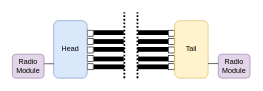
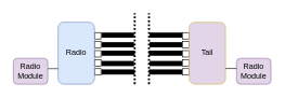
  <mxCell id="0" />
  <mxCell id="1" parent="0" />
  <mxCell id="2" value="" style="endArrow=none;html=1;rounded=0;strokeWidth=8;" parent="1" edge="1"><mxGeometry width="50" height="50" relative="1" as="geometry"><mxPoint x="156" y="54" as="sourcePoint" /><mxPoint x="206" y="54" as="targetPoint" /></mxGeometry></mxCell>
  <mxCell id="3" value="" style="rounded=0;whiteSpace=wrap;html=1;rotation=90;" parent="1" vertex="1"><mxGeometry x="145" y="50" width="10" height="10" as="geometry" /></mxCell>
  <mxCell id="4" value="" style="rounded=0;whiteSpace=wrap;html=1;rotation=90;" parent="1" vertex="1"><mxGeometry x="145" y="64" width="10" height="10" as="geometry" /></mxCell>
  <mxCell id="5" value="" style="rounded=0;whiteSpace=wrap;html=1;rotation=90;" parent="1" vertex="1"><mxGeometry x="145" y="78" width="10" height="10" as="geometry" /></mxCell>
  <mxCell id="6" value="" style="rounded=0;whiteSpace=wrap;html=1;rotation=90;" parent="1" vertex="1"><mxGeometry x="145" y="92" width="10" height="10" as="geometry" /></mxCell>
  <mxCell id="7" value="" style="rounded=0;whiteSpace=wrap;html=1;rotation=90;" parent="1" vertex="1"><mxGeometry x="145" y="106" width="10" height="10" as="geometry" /></mxCell>
  <mxCell id="8" value="" style="endArrow=none;html=1;rounded=0;strokeWidth=8;" parent="1" edge="1"><mxGeometry width="50" height="50" relative="1" as="geometry"><mxPoint x="156" y="82" as="sourcePoint" /><mxPoint x="207" y="82" as="targetPoint" /></mxGeometry></mxCell>
  <mxCell id="9" value="" style="endArrow=none;html=1;rounded=0;strokeWidth=8;" parent="1" edge="1"><mxGeometry width="50" height="50" relative="1" as="geometry"><mxPoint x="156" y="68.88" as="sourcePoint" /><mxPoint x="206" y="68.88" as="targetPoint" /></mxGeometry></mxCell>
  <mxCell id="10" value="" style="endArrow=none;html=1;rounded=0;strokeWidth=8;" parent="1" edge="1"><mxGeometry width="50" height="50" relative="1" as="geometry"><mxPoint x="156" y="111.12" as="sourcePoint" /><mxPoint x="207" y="111.12" as="targetPoint" /></mxGeometry></mxCell>
  <mxCell id="11" value="" style="endArrow=none;html=1;rounded=0;strokeWidth=8;" parent="1" edge="1"><mxGeometry width="50" height="50" relative="1" as="geometry"><mxPoint x="156" y="98" as="sourcePoint" /><mxPoint x="206" y="98" as="targetPoint" /></mxGeometry></mxCell>
- <mxCell id="12" value="Head" style="rounded=1;whiteSpace=wrap;html=1;fillColor=#dae8fc;strokeColor=#6c8ebf;" parent="1" vertex="1"><mxGeometry x="89" y="34" width="56" height="96" as="geometry" /></mxCell>
+ <mxCell id="12" value="Radio" style="rounded=1;whiteSpace=wrap;html=1;fillColor=#dae8fc;strokeColor=#6c8ebf;" parent="1" vertex="1"><mxGeometry x="89" y="34" width="56" height="96" as="geometry" /></mxCell>
  <mxCell id="13" value="" style="endArrow=none;html=1;rounded=0;strokeWidth=8;" parent="1" edge="1"><mxGeometry width="50" height="50" relative="1" as="geometry"><mxPoint x="280" y="54" as="sourcePoint" /><mxPoint x="230" y="54" as="targetPoint" /></mxGeometry></mxCell>
  <mxCell id="14" value="" style="rounded=0;whiteSpace=wrap;html=1;rotation=90;flipH=0;" parent="1" vertex="1"><mxGeometry x="281" y="50" width="10" height="10" as="geometry" /></mxCell>
  <mxCell id="15" value="" style="rounded=0;whiteSpace=wrap;html=1;rotation=90;flipH=0;" parent="1" vertex="1"><mxGeometry x="281" y="64" width="10" height="10" as="geometry" /></mxCell>
  <mxCell id="16" value="" style="rounded=0;whiteSpace=wrap;html=1;rotation=90;flipH=0;" parent="1" vertex="1"><mxGeometry x="281" y="78" width="10" height="10" as="geometry" /></mxCell>
  <mxCell id="17" value="" style="rounded=0;whiteSpace=wrap;html=1;rotation=90;flipH=0;" parent="1" vertex="1"><mxGeometry x="281" y="92" width="10" height="10" as="geometry" /></mxCell>
  <mxCell id="18" value="" style="rounded=0;whiteSpace=wrap;html=1;rotation=90;flipH=0;" parent="1" vertex="1"><mxGeometry x="281" y="106" width="10" height="10" as="geometry" /></mxCell>
  <mxCell id="19" value="" style="endArrow=none;html=1;rounded=0;strokeWidth=8;" parent="1" edge="1"><mxGeometry width="50" height="50" relative="1" as="geometry"><mxPoint x="280" y="82" as="sourcePoint" /><mxPoint x="229" y="82" as="targetPoint" /></mxGeometry></mxCell>
  <mxCell id="20" value="" style="endArrow=none;html=1;rounded=0;strokeWidth=8;" parent="1" edge="1"><mxGeometry width="50" height="50" relative="1" as="geometry"><mxPoint x="280" y="68.88" as="sourcePoint" /><mxPoint x="230" y="68.88" as="targetPoint" /></mxGeometry></mxCell>
  <mxCell id="21" value="" style="endArrow=none;html=1;rounded=0;strokeWidth=8;" parent="1" edge="1"><mxGeometry width="50" height="50" relative="1" as="geometry"><mxPoint x="280" y="111.12" as="sourcePoint" /><mxPoint x="229" y="111.12" as="targetPoint" /></mxGeometry></mxCell>
  <mxCell id="22" value="" style="endArrow=none;html=1;rounded=0;strokeWidth=8;" parent="1" edge="1"><mxGeometry width="50" height="50" relative="1" as="geometry"><mxPoint x="280" y="98" as="sourcePoint" /><mxPoint x="230" y="98" as="targetPoint" /></mxGeometry></mxCell>
- <mxCell id="23" value="Tail" style="rounded=1;whiteSpace=wrap;html=1;flipH=0;fillColor=#fff2cc;strokeColor=#d6b656;" parent="1" vertex="1"><mxGeometry x="291" y="34" width="56" height="96" as="geometry" /></mxCell>
+ <mxCell id="23" value="Tail" style="rounded=1;whiteSpace=wrap;html=1;flipH=0;fillColor=#e1d5e7;strokeColor=#d6b656;" parent="1" vertex="1"><mxGeometry x="291" y="34" width="56" height="96" as="geometry" /></mxCell>
  <mxCell id="24" value="" style="endArrow=none;dashed=1;html=1;rounded=0;dashPattern=1 1;strokeWidth=3;" parent="1" edge="1"><mxGeometry width="50" height="50" relative="1" as="geometry"><mxPoint x="207" y="130" as="sourcePoint" /><mxPoint x="207" y="20" as="targetPoint" /></mxGeometry></mxCell>
  <mxCell id="25" value="" style="endArrow=none;dashed=1;html=1;rounded=0;dashPattern=1 1;strokeWidth=3;" parent="1" edge="1"><mxGeometry width="50" height="50" relative="1" as="geometry"><mxPoint x="229" y="130" as="sourcePoint" /><mxPoint x="229" y="20" as="targetPoint" /></mxGeometry></mxCell>
  <mxCell id="26" value="" style="endArrow=none;html=1;rounded=0;strokeWidth=1;entryX=0;entryY=0.75;entryDx=0;entryDy=0;" parent="1" target="12" edge="1"><mxGeometry width="50" height="50" relative="1" as="geometry"><mxPoint x="72" y="106" as="sourcePoint" /><mxPoint x="217" y="164" as="targetPoint" /></mxGeometry></mxCell>
  <mxCell id="27" value="Radio Module" style="rounded=1;whiteSpace=wrap;html=1;strokeColor=#9673a6;fillColor=#e1d5e7;" parent="1" vertex="1"><mxGeometry x="20" y="90" width="53" height="40" as="geometry" /></mxCell>
  <mxCell id="28" value="Radio Module" style="rounded=1;whiteSpace=wrap;html=1;strokeColor=#9673a6;fillColor=#e1d5e7;" parent="1" vertex="1"><mxGeometry x="364" y="90" width="53" height="40" as="geometry" /></mxCell>
  <mxCell id="29" value="" style="endArrow=none;html=1;rounded=0;strokeWidth=1;entryX=0;entryY=0.75;entryDx=0;entryDy=0;" parent="1" edge="1"><mxGeometry width="50" height="50" relative="1" as="geometry"><mxPoint x="347" y="105.72" as="sourcePoint" /><mxPoint x="364" y="105.72" as="targetPoint" /></mxGeometry></mxCell>
